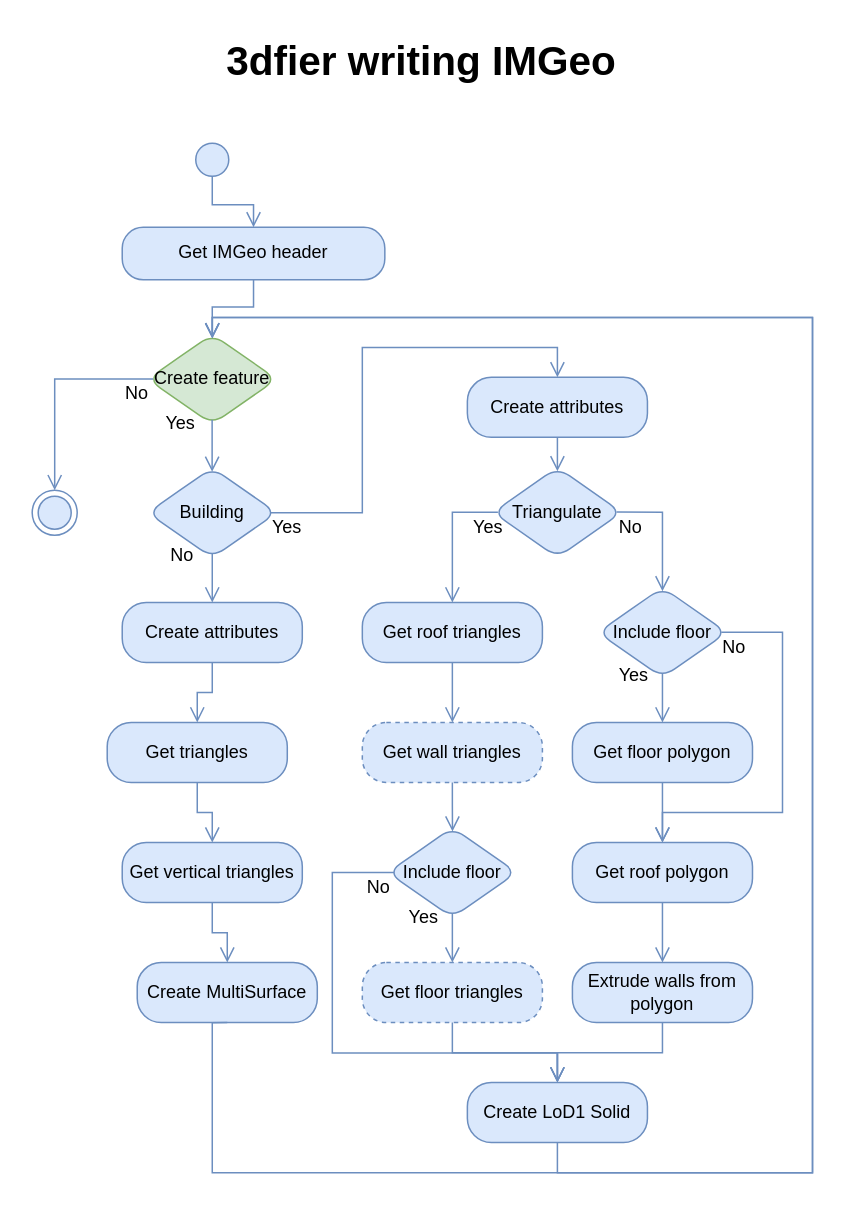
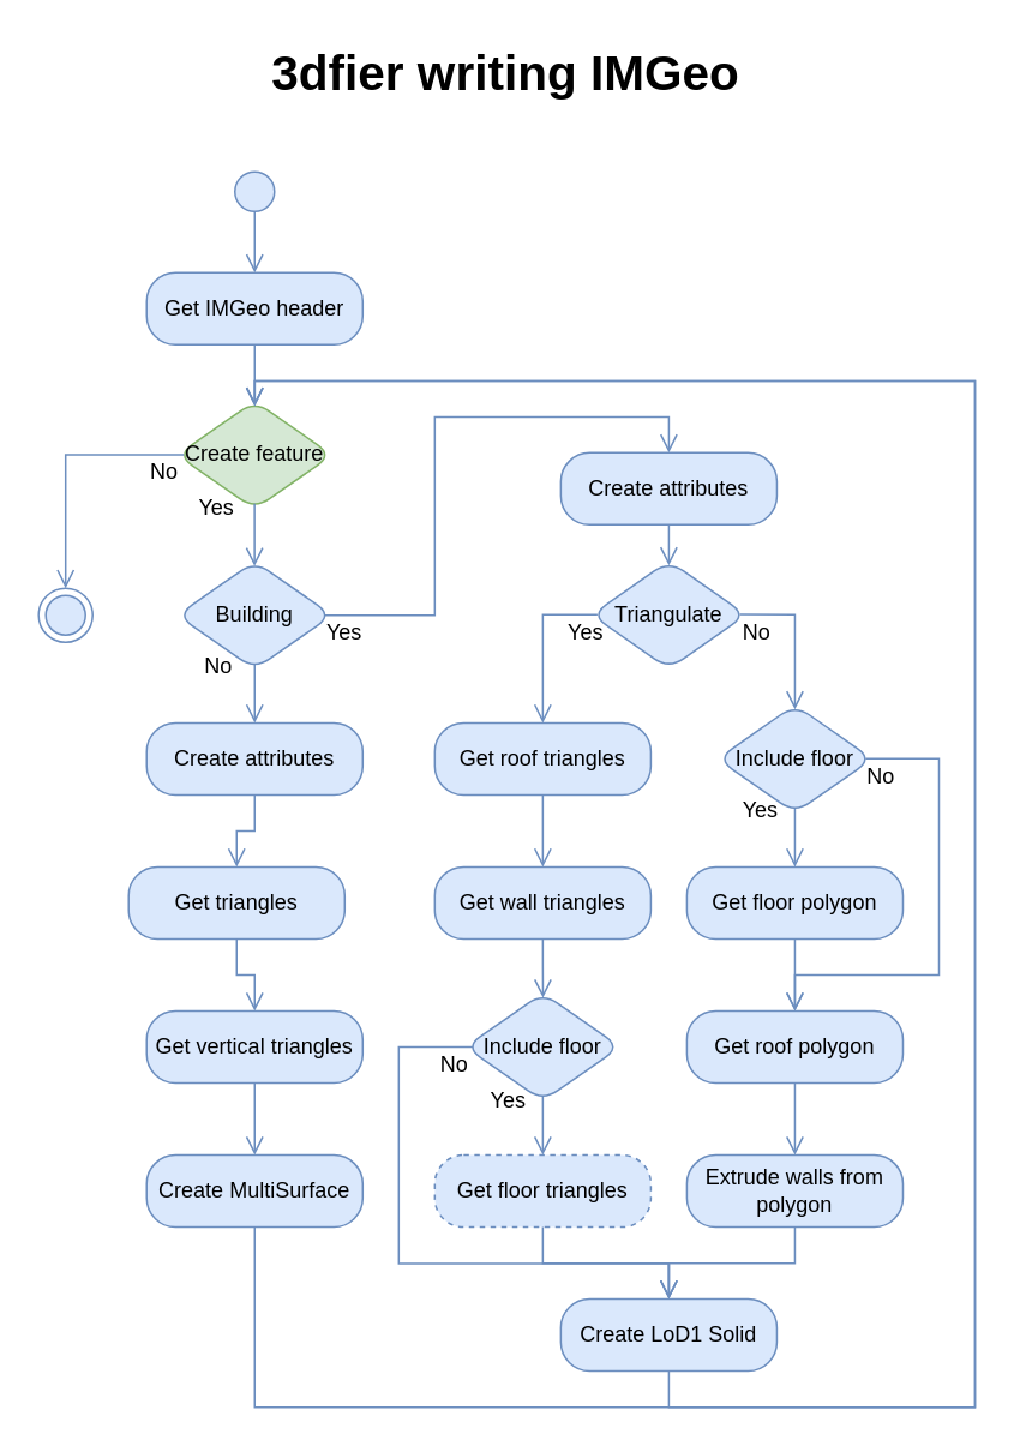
  <mxCell id="0" />
  <mxCell id="1" parent="0" />
  <mxCell id="2" value="Create feature" style="rhombus;whiteSpace=wrap;html=1;fillColor=#d5e8d4;strokeColor=#82b366;rounded=1;shadow=0;strokeWidth=1;perimeterSpacing=0;" parent="1" vertex="1"><mxGeometry x="97.9" y="222.2" width="86" height="60" as="geometry" /></mxCell>
  <mxCell id="3" value="No" style="text;html=1;strokeColor=none;fillColor=none;align=center;verticalAlign=middle;whiteSpace=wrap;rounded=0;" parent="1" vertex="1"><mxGeometry x="70.61" y="252.2" width="40" height="20" as="geometry" /></mxCell>
  <mxCell id="4" value="Yes" style="text;html=1;strokeColor=none;fillColor=none;align=center;verticalAlign=middle;whiteSpace=wrap;rounded=0;" parent="1" vertex="1"><mxGeometry x="100.42" y="272.2" width="40" height="20" as="geometry" /></mxCell>
  <mxCell id="5" value="Create attributes" style="rounded=1;whiteSpace=wrap;html=1;arcSize=40;fillColor=#dae8fc;strokeColor=#6c8ebf;shadow=0;" parent="1" vertex="1"><mxGeometry x="80.9" y="400.95" width="120" height="40" as="geometry" /></mxCell>
  <mxCell id="6" value="" style="edgeStyle=orthogonalEdgeStyle;html=1;verticalAlign=bottom;endArrow=open;endSize=8;strokeColor=#6c8ebf;fillColor=#dae8fc;shadow=0;rounded=0;entryX=0.5;entryY=0;entryDx=0;entryDy=0;exitX=0.5;exitY=1;exitDx=0;exitDy=0;" parent="1" source="5" target="30" edge="1"><mxGeometry relative="1" as="geometry"><mxPoint x="135.55" y="477.95" as="targetPoint" /><mxPoint x="135.55" y="437.95" as="sourcePoint" /><Array as="points" /></mxGeometry></mxCell>
  <mxCell id="7" value="" style="edgeStyle=orthogonalEdgeStyle;html=1;verticalAlign=bottom;endArrow=open;endSize=8;strokeColor=#6c8ebf;fillColor=#dae8fc;shadow=0;rounded=0;entryX=0.5;entryY=0;entryDx=0;entryDy=0;exitX=0.5;exitY=0.954;exitDx=0;exitDy=0;exitPerimeter=0;" parent="1" source="12" target="5" edge="1"><mxGeometry relative="1" as="geometry"><mxPoint x="135.55" y="398.18" as="targetPoint" /><mxPoint x="145.55" y="367.18" as="sourcePoint" /><Array as="points" /></mxGeometry></mxCell>
  <mxCell id="8" value="" style="edgeStyle=orthogonalEdgeStyle;html=1;verticalAlign=bottom;endArrow=open;endSize=8;strokeColor=#6c8ebf;fillColor=#dae8fc;shadow=0;exitX=0.5;exitY=0.861;exitDx=0;exitDy=0;rounded=0;exitPerimeter=0;entryX=0.5;entryY=0;entryDx=0;entryDy=0;" parent="1" source="37" target="9" edge="1"><mxGeometry relative="1" as="geometry"><mxPoint x="135.757" y="153.441" as="targetPoint" /><mxPoint x="140.9" y="118.55" as="sourcePoint" /></mxGeometry></mxCell>
- <mxCell id="9" value="Get IMGeo header" style="rounded=1;whiteSpace=wrap;html=1;arcSize=40;fillColor=#dae8fc;strokeColor=#6c8ebf;shadow=0;" parent="1" vertex="1"><mxGeometry x="80.9" y="150.95" width="175" height="35" as="geometry" /></mxCell>
+ <mxCell id="9" value="Get IMGeo header" style="rounded=1;whiteSpace=wrap;html=1;arcSize=40;fillColor=#dae8fc;strokeColor=#6c8ebf;shadow=0;" parent="1" vertex="1"><mxGeometry x="80.9" y="150.95" width="120" height="40" as="geometry" /></mxCell>
  <mxCell id="10" value="" style="edgeStyle=orthogonalEdgeStyle;html=1;verticalAlign=bottom;endArrow=open;endSize=8;strokeColor=#6c8ebf;fillColor=#dae8fc;shadow=0;rounded=0;exitX=0.5;exitY=1;exitDx=0;exitDy=0;entryX=0.5;entryY=0.049;entryDx=0;entryDy=0;entryPerimeter=0;" parent="1" source="9" target="2" edge="1"><mxGeometry relative="1" as="geometry"><mxPoint x="135.55" y="224.97" as="targetPoint" /><mxPoint x="135.55" y="162.45" as="sourcePoint" /><Array as="points" /></mxGeometry></mxCell>
  <mxCell id="11" value="" style="edgeStyle=orthogonalEdgeStyle;html=1;verticalAlign=bottom;endArrow=open;endSize=8;strokeColor=#6c8ebf;fillColor=#dae8fc;shadow=0;rounded=0;exitX=0.042;exitY=0.499;exitDx=0;exitDy=0;exitPerimeter=0;entryX=0.5;entryY=0;entryDx=0;entryDy=0;" parent="1" source="2" target="36" edge="1"><mxGeometry relative="1" as="geometry"><mxPoint x="0.9" y="330.95" as="targetPoint" /><mxPoint x="174.938" y="333.2" as="sourcePoint" /><Array as="points"><mxPoint x="35.9" y="251.95" /></Array></mxGeometry></mxCell>
  <mxCell id="12" value="Building" style="rhombus;whiteSpace=wrap;html=1;fillColor=#dae8fc;strokeColor=#6c8ebf;rounded=1;shadow=0;strokeWidth=1;perimeterSpacing=0;" parent="1" vertex="1"><mxGeometry x="97.9" y="311.18" width="86" height="60" as="geometry" /></mxCell>
  <mxCell id="13" value="No" style="text;html=1;strokeColor=none;fillColor=none;align=center;verticalAlign=middle;whiteSpace=wrap;rounded=0;" parent="1" vertex="1"><mxGeometry x="100.57" y="360.18" width="40" height="20" as="geometry" /></mxCell>
  <mxCell id="14" value="Yes" style="text;html=1;strokeColor=none;fillColor=none;align=center;verticalAlign=middle;whiteSpace=wrap;rounded=0;" parent="1" vertex="1"><mxGeometry x="170.55" y="341.18" width="40" height="20" as="geometry" /></mxCell>
  <mxCell id="15" value="" style="edgeStyle=orthogonalEdgeStyle;html=1;verticalAlign=bottom;endArrow=open;endSize=8;strokeColor=#6c8ebf;fillColor=#dae8fc;shadow=0;rounded=0;entryX=0.5;entryY=0;entryDx=0;entryDy=0;exitX=0.5;exitY=0.952;exitDx=0;exitDy=0;exitPerimeter=0;" parent="1" source="16" target="19" edge="1"><mxGeometry relative="1" as="geometry"><mxPoint x="305.61" y="811.95" as="targetPoint" /><mxPoint x="305.696" y="700.73" as="sourcePoint" /><Array as="points" /></mxGeometry></mxCell>
  <mxCell id="16" value="Include floor" style="rhombus;whiteSpace=wrap;html=1;fillColor=#dae8fc;strokeColor=#6c8ebf;rounded=1;shadow=0;strokeWidth=1;perimeterSpacing=0;" parent="1" vertex="1"><mxGeometry x="257.9" y="550.95" width="86" height="60" as="geometry" /></mxCell>
  <mxCell id="17" value="No" style="text;html=1;strokeColor=none;fillColor=none;align=center;verticalAlign=middle;whiteSpace=wrap;rounded=0;" parent="1" vertex="1"><mxGeometry x="231.9" y="580.95" width="40" height="20" as="geometry" /></mxCell>
  <mxCell id="18" value="Yes" style="text;html=1;strokeColor=none;fillColor=none;align=center;verticalAlign=middle;whiteSpace=wrap;rounded=0;" parent="1" vertex="1"><mxGeometry x="261.61" y="600.95" width="40" height="20" as="geometry" /></mxCell>
  <mxCell id="19" value="Get floor triangles" style="rounded=1;whiteSpace=wrap;html=1;arcSize=40;fillColor=#dae8fc;strokeColor=#6c8ebf;shadow=0;dashed=1;" parent="1" vertex="1"><mxGeometry x="240.9" y="640.95" width="120" height="40" as="geometry" /></mxCell>
  <mxCell id="20" value="" style="edgeStyle=orthogonalEdgeStyle;html=1;verticalAlign=bottom;endArrow=open;endSize=8;strokeColor=#6c8ebf;fillColor=#dae8fc;shadow=0;rounded=0;exitX=0.5;exitY=1;exitDx=0;exitDy=0;entryX=0.5;entryY=0;entryDx=0;entryDy=0;" parent="1" source="19" target="26" edge="1"><mxGeometry relative="1" as="geometry"><mxPoint x="215.61" y="-9.05" as="targetPoint" /><mxPoint x="305.61" y="450.95" as="sourcePoint" /><Array as="points"><mxPoint x="300.9" y="700.95" /><mxPoint x="370.9" y="700.95" /></Array></mxGeometry></mxCell>
  <mxCell id="21" value="" style="edgeStyle=orthogonalEdgeStyle;html=1;verticalAlign=bottom;endArrow=open;endSize=8;strokeColor=#6c8ebf;fillColor=#dae8fc;shadow=0;rounded=0;exitX=0.95;exitY=0.5;exitDx=0;exitDy=0;exitPerimeter=0;entryX=0.5;entryY=0;entryDx=0;entryDy=0;" parent="1" source="12" target="29" edge="1"><mxGeometry relative="1" as="geometry"><mxPoint x="295.61" y="310.95" as="targetPoint" /><mxPoint x="195.55" y="441.2" as="sourcePoint" /><Array as="points"><mxPoint x="240.9" y="340.95" /><mxPoint x="240.9" y="230.95" /><mxPoint x="370.9" y="230.95" /></Array></mxGeometry></mxCell>
  <mxCell id="22" value="Get roof triangles" style="rounded=1;whiteSpace=wrap;html=1;arcSize=40;fillColor=#dae8fc;strokeColor=#6c8ebf;shadow=0;" parent="1" vertex="1"><mxGeometry x="240.9" y="400.95" width="120" height="40" as="geometry" /></mxCell>
  <mxCell id="23" value="" style="edgeStyle=orthogonalEdgeStyle;html=1;verticalAlign=bottom;endArrow=open;endSize=8;strokeColor=#6c8ebf;fillColor=#dae8fc;shadow=0;rounded=0;entryX=0.5;entryY=0;entryDx=0;entryDy=0;exitX=0.5;exitY=1;exitDx=0;exitDy=0;" parent="1" source="22" target="24" edge="1"><mxGeometry relative="1" as="geometry"><mxPoint x="305.61" y="480.95" as="targetPoint" /><mxPoint x="305.61" y="440.95" as="sourcePoint" /><Array as="points" /></mxGeometry></mxCell>
- <mxCell id="24" value="Get wall triangles" style="rounded=1;whiteSpace=wrap;html=1;arcSize=40;fillColor=#dae8fc;strokeColor=#6c8ebf;shadow=0;dashed=1;" parent="1" vertex="1"><mxGeometry x="240.9" y="480.95" width="120" height="40" as="geometry" /></mxCell>
+ <mxCell id="24" value="Get wall triangles" style="rounded=1;whiteSpace=wrap;html=1;arcSize=40;fillColor=#dae8fc;strokeColor=#6c8ebf;shadow=0;" parent="1" vertex="1"><mxGeometry x="240.9" y="480.95" width="120" height="40" as="geometry" /></mxCell>
  <mxCell id="25" value="" style="edgeStyle=orthogonalEdgeStyle;html=1;verticalAlign=bottom;endArrow=open;endSize=8;strokeColor=#6c8ebf;fillColor=#dae8fc;shadow=0;rounded=0;entryX=0.501;entryY=0.045;entryDx=0;entryDy=0;exitX=0.5;exitY=1;exitDx=0;exitDy=0;entryPerimeter=0;" parent="1" source="24" target="16" edge="1"><mxGeometry relative="1" as="geometry"><mxPoint x="300.9" y="563.95" as="targetPoint" /><mxPoint x="305.61" y="520.95" as="sourcePoint" /><Array as="points" /></mxGeometry></mxCell>
  <mxCell id="26" value="Create LoD1 Solid" style="rounded=1;whiteSpace=wrap;html=1;arcSize=40;fillColor=#dae8fc;strokeColor=#6c8ebf;shadow=0;" parent="1" vertex="1"><mxGeometry x="310.9" y="720.85" width="120" height="40" as="geometry" /></mxCell>
  <mxCell id="27" value="" style="edgeStyle=orthogonalEdgeStyle;html=1;verticalAlign=bottom;endArrow=open;endSize=8;strokeColor=#6c8ebf;fillColor=#dae8fc;shadow=0;rounded=0;exitX=0.5;exitY=1;exitDx=0;exitDy=0;entryX=0.5;entryY=0.046;entryDx=0;entryDy=0;entryPerimeter=0;" parent="1" source="26" target="2" edge="1"><mxGeometry relative="1" as="geometry"><mxPoint x="180.9" y="220.95" as="targetPoint" /><mxPoint x="295.61" y="927.7" as="sourcePoint" /><Array as="points"><mxPoint x="370.9" y="780.95" /><mxPoint x="540.9" y="780.95" /><mxPoint x="540.9" y="210.95" /><mxPoint x="140.9" y="210.95" /></Array></mxGeometry></mxCell>
  <mxCell id="28" value="" style="edgeStyle=orthogonalEdgeStyle;html=1;verticalAlign=bottom;endArrow=open;endSize=8;strokeColor=#6c8ebf;fillColor=#dae8fc;shadow=0;rounded=0;entryX=0.499;entryY=0.046;entryDx=0;entryDy=0;exitX=0.499;exitY=0.951;exitDx=0;exitDy=0;exitPerimeter=0;entryPerimeter=0;" parent="1" source="2" target="12" edge="1"><mxGeometry relative="1" as="geometry"><mxPoint x="-199.51" y="522.45" as="targetPoint" /><mxPoint x="145.55" y="282.2" as="sourcePoint" /></mxGeometry></mxCell>
  <mxCell id="29" value="Create attributes" style="rounded=1;whiteSpace=wrap;html=1;arcSize=40;fillColor=#dae8fc;strokeColor=#6c8ebf;shadow=0;" parent="1" vertex="1"><mxGeometry x="310.9" y="250.95" width="120" height="40" as="geometry" /></mxCell>
  <mxCell id="30" value="Get triangles" style="rounded=1;whiteSpace=wrap;html=1;arcSize=40;fillColor=#dae8fc;strokeColor=#6c8ebf;shadow=0;" parent="1" vertex="1"><mxGeometry x="70.9" y="480.95" width="120" height="40" as="geometry" /></mxCell>
  <mxCell id="31" value="" style="edgeStyle=orthogonalEdgeStyle;html=1;verticalAlign=bottom;endArrow=open;endSize=8;strokeColor=#6c8ebf;fillColor=#dae8fc;shadow=0;rounded=0;entryX=0.5;entryY=0;entryDx=0;entryDy=0;exitX=0.5;exitY=1;exitDx=0;exitDy=0;" parent="1" source="30" target="32" edge="1"><mxGeometry relative="1" as="geometry"><mxPoint x="135.55" y="557.95" as="targetPoint" /><mxPoint x="135.55" y="517.95" as="sourcePoint" /><Array as="points" /></mxGeometry></mxCell>
  <mxCell id="32" value="Get vertical triangles" style="rounded=1;whiteSpace=wrap;html=1;arcSize=40;fillColor=#dae8fc;strokeColor=#6c8ebf;shadow=0;" parent="1" vertex="1"><mxGeometry x="80.9" y="560.95" width="120" height="40" as="geometry" /></mxCell>
  <mxCell id="33" value="" style="edgeStyle=orthogonalEdgeStyle;html=1;verticalAlign=bottom;endArrow=open;endSize=8;strokeColor=#6c8ebf;fillColor=#dae8fc;shadow=0;rounded=0;entryX=0.5;entryY=0;entryDx=0;entryDy=0;exitX=0.5;exitY=1;exitDx=0;exitDy=0;" parent="1" source="32" target="34" edge="1"><mxGeometry relative="1" as="geometry"><mxPoint x="135.55" y="637.7" as="targetPoint" /><mxPoint x="135.55" y="597.7" as="sourcePoint" /><Array as="points" /></mxGeometry></mxCell>
- <mxCell id="34" value="Create MultiSurface" style="rounded=1;whiteSpace=wrap;html=1;arcSize=40;fillColor=#dae8fc;strokeColor=#6c8ebf;shadow=0;" parent="1" vertex="1"><mxGeometry x="90.9" y="640.95" width="120" height="40" as="geometry" /></mxCell>
+ <mxCell id="34" value="Create MultiSurface" style="rounded=1;whiteSpace=wrap;html=1;arcSize=40;fillColor=#dae8fc;strokeColor=#6c8ebf;shadow=0;" parent="1" vertex="1"><mxGeometry x="80.9" y="640.95" width="120" height="40" as="geometry" /></mxCell>
  <mxCell id="35" value="" style="edgeStyle=orthogonalEdgeStyle;html=1;verticalAlign=bottom;endArrow=open;endSize=8;strokeColor=#6c8ebf;fillColor=#dae8fc;shadow=0;rounded=0;exitX=0.5;exitY=1;exitDx=0;exitDy=0;entryX=0.501;entryY=0.044;entryDx=0;entryDy=0;entryPerimeter=0;" parent="1" source="34" target="2" edge="1"><mxGeometry relative="1" as="geometry"><mxPoint x="455.61" y="260.95" as="targetPoint" /><mxPoint x="135.55" y="677.95" as="sourcePoint" /><Array as="points"><mxPoint x="140.9" y="780.95" /><mxPoint x="540.9" y="780.95" /><mxPoint x="540.9" y="210.95" /><mxPoint x="140.9" y="210.95" /></Array></mxGeometry></mxCell>
  <mxCell id="36" value="" style="ellipse;html=1;shape=endState;fillColor=#dae8fc;strokeColor=#6c8ebf;rounded=1;shadow=0;" parent="1" vertex="1"><mxGeometry x="20.9" y="326.18" width="30" height="30" as="geometry" /></mxCell>
  <mxCell id="37" value="" style="ellipse;html=1;shape=startState;fillColor=#dae8fc;strokeColor=#6c8ebf;shadow=0;" parent="1" vertex="1"><mxGeometry x="125.9" y="90.95" width="30" height="30" as="geometry" /></mxCell>
  <mxCell id="38" value="" style="edgeStyle=orthogonalEdgeStyle;html=1;verticalAlign=bottom;endArrow=open;endSize=8;strokeColor=#6c8ebf;fillColor=#dae8fc;shadow=0;rounded=0;entryX=0.5;entryY=0;entryDx=0;entryDy=0;exitX=0.049;exitY=0.499;exitDx=0;exitDy=0;exitPerimeter=0;" parent="1" source="16" target="26" edge="1"><mxGeometry relative="1" as="geometry"><mxPoint x="150.986" y="65.07" as="targetPoint" /><mxPoint x="340.9" y="471.18" as="sourcePoint" /><Array as="points"><mxPoint x="220.9" y="581.18" /><mxPoint x="220.9" y="701.18" /><mxPoint x="370.9" y="701.18" /></Array></mxGeometry></mxCell>
  <mxCell id="39" value="Triangulate" style="rhombus;whiteSpace=wrap;html=1;fillColor=#dae8fc;strokeColor=#6c8ebf;rounded=1;shadow=0;strokeWidth=1;perimeterSpacing=0;" parent="1" vertex="1"><mxGeometry x="327.9" y="310.95" width="86" height="60" as="geometry" /></mxCell>
  <mxCell id="40" value="No" style="text;html=1;strokeColor=none;fillColor=none;align=center;verticalAlign=middle;whiteSpace=wrap;rounded=0;" parent="1" vertex="1"><mxGeometry x="399.9" y="340.95" width="40" height="20" as="geometry" /></mxCell>
  <mxCell id="41" value="Yes" style="text;html=1;strokeColor=none;fillColor=none;align=center;verticalAlign=middle;whiteSpace=wrap;rounded=0;" parent="1" vertex="1"><mxGeometry x="304.9" y="340.95" width="40" height="20" as="geometry" /></mxCell>
  <mxCell id="42" value="" style="edgeStyle=orthogonalEdgeStyle;html=1;verticalAlign=bottom;endArrow=open;endSize=8;strokeColor=#6c8ebf;fillColor=#dae8fc;shadow=0;rounded=0;exitX=0.039;exitY=0.499;exitDx=0;exitDy=0;entryX=0.5;entryY=0;entryDx=0;entryDy=0;exitPerimeter=0;" parent="1" source="39" target="22" edge="1"><mxGeometry relative="1" as="geometry"><mxPoint x="300.84" y="403.84" as="targetPoint" /><mxPoint x="300.84" y="370.84" as="sourcePoint" /><Array as="points"><mxPoint x="300.9" y="340.95" /></Array></mxGeometry></mxCell>
  <mxCell id="43" value="" style="edgeStyle=orthogonalEdgeStyle;html=1;verticalAlign=bottom;endArrow=open;endSize=8;strokeColor=#6c8ebf;fillColor=#dae8fc;shadow=0;rounded=0;entryX=0.5;entryY=0.043;entryDx=0;entryDy=0;exitX=0.958;exitY=0.497;exitDx=0;exitDy=0;exitPerimeter=0;entryPerimeter=0;" parent="1" source="39" target="45" edge="1"><mxGeometry relative="1" as="geometry"><mxPoint x="440.9" y="400.95" as="targetPoint" /><mxPoint x="445.61" y="440.95" as="sourcePoint" /><Array as="points"><mxPoint x="440.9" y="340.95" /></Array></mxGeometry></mxCell>
  <mxCell id="44" value="" style="edgeStyle=orthogonalEdgeStyle;html=1;verticalAlign=bottom;endArrow=open;endSize=8;strokeColor=#6c8ebf;fillColor=#dae8fc;shadow=0;rounded=0;entryX=0.5;entryY=0;entryDx=0;entryDy=0;exitX=0.5;exitY=0.952;exitDx=0;exitDy=0;exitPerimeter=0;" parent="1" source="45" edge="1"><mxGeometry relative="1" as="geometry"><mxPoint x="440.9" y="480.95" as="targetPoint" /><mxPoint x="445.696" y="540.73" as="sourcePoint" /><Array as="points" /></mxGeometry></mxCell>
  <mxCell id="45" value="Include floor" style="rhombus;whiteSpace=wrap;html=1;fillColor=#dae8fc;strokeColor=#6c8ebf;rounded=1;shadow=0;strokeWidth=1;perimeterSpacing=0;" parent="1" vertex="1"><mxGeometry x="397.9" y="390.95" width="86" height="60" as="geometry" /></mxCell>
  <mxCell id="46" value="No" style="text;html=1;strokeColor=none;fillColor=none;align=center;verticalAlign=middle;whiteSpace=wrap;rounded=0;" parent="1" vertex="1"><mxGeometry x="468.9" y="420.95" width="40" height="20" as="geometry" /></mxCell>
  <mxCell id="47" value="Yes" style="text;html=1;strokeColor=none;fillColor=none;align=center;verticalAlign=middle;whiteSpace=wrap;rounded=0;" parent="1" vertex="1"><mxGeometry x="401.61" y="439.95" width="40" height="20" as="geometry" /></mxCell>
  <mxCell id="48" value="Get floor polygon" style="rounded=1;whiteSpace=wrap;html=1;arcSize=40;fillColor=#dae8fc;strokeColor=#6c8ebf;shadow=0;" parent="1" vertex="1"><mxGeometry x="380.9" y="480.95" width="120" height="40" as="geometry" /></mxCell>
  <mxCell id="49" value="" style="edgeStyle=orthogonalEdgeStyle;html=1;verticalAlign=bottom;endArrow=open;endSize=8;strokeColor=#6c8ebf;fillColor=#dae8fc;shadow=0;rounded=0;exitX=0.5;exitY=1;exitDx=0;exitDy=0;entryX=0.5;entryY=0;entryDx=0;entryDy=0;" parent="1" source="48" edge="1"><mxGeometry relative="1" as="geometry"><mxPoint x="440.9" y="560.95" as="targetPoint" /><mxPoint x="445.61" y="290.95" as="sourcePoint" /><Array as="points"><mxPoint x="440.9" y="550.95" /><mxPoint x="440.9" y="550.95" /></Array></mxGeometry></mxCell>
  <mxCell id="50" value="Get roof polygon" style="rounded=1;whiteSpace=wrap;html=1;arcSize=40;fillColor=#dae8fc;strokeColor=#6c8ebf;shadow=0;" parent="1" vertex="1"><mxGeometry x="380.9" y="560.95" width="120" height="40" as="geometry" /></mxCell>
  <mxCell id="51" value="" style="edgeStyle=orthogonalEdgeStyle;html=1;verticalAlign=bottom;endArrow=open;endSize=8;strokeColor=#6c8ebf;fillColor=#dae8fc;shadow=0;rounded=0;exitX=0.5;exitY=1;exitDx=0;exitDy=0;entryX=0.5;entryY=0;entryDx=0;entryDy=0;" parent="1" source="50" edge="1"><mxGeometry relative="1" as="geometry"><mxPoint x="440.9" y="640.95" as="targetPoint" /><mxPoint x="445.61" y="370.95" as="sourcePoint" /><Array as="points"><mxPoint x="440.9" y="630.95" /><mxPoint x="440.9" y="630.95" /></Array></mxGeometry></mxCell>
  <mxCell id="52" value="Extrude walls from polygon" style="rounded=1;whiteSpace=wrap;html=1;arcSize=40;fillColor=#dae8fc;strokeColor=#6c8ebf;shadow=0;" parent="1" vertex="1"><mxGeometry x="380.9" y="640.95" width="120" height="40" as="geometry" /></mxCell>
  <mxCell id="53" value="" style="edgeStyle=orthogonalEdgeStyle;html=1;verticalAlign=bottom;endArrow=open;endSize=8;strokeColor=#6c8ebf;fillColor=#dae8fc;shadow=0;rounded=0;exitX=0.5;exitY=1;exitDx=0;exitDy=0;entryX=0.5;entryY=0;entryDx=0;entryDy=0;" parent="1" source="52" target="26" edge="1"><mxGeometry relative="1" as="geometry"><mxPoint x="440.9" y="720.95" as="targetPoint" /><mxPoint x="445.61" y="450.95" as="sourcePoint" /><Array as="points"><mxPoint x="440.9" y="700.95" /><mxPoint x="370.9" y="700.95" /></Array></mxGeometry></mxCell>
  <mxCell id="54" value="" style="edgeStyle=orthogonalEdgeStyle;html=1;verticalAlign=bottom;endArrow=open;endSize=8;strokeColor=#6c8ebf;fillColor=#dae8fc;shadow=0;rounded=0;entryX=0.5;entryY=0;entryDx=0;entryDy=0;exitX=0.956;exitY=0.499;exitDx=0;exitDy=0;exitPerimeter=0;" parent="1" source="45" target="50" edge="1"><mxGeometry relative="1" as="geometry"><mxPoint x="450.9" y="490.95" as="targetPoint" /><mxPoint x="450.9" y="458.07" as="sourcePoint" /><Array as="points"><mxPoint x="520.9" y="420.95" /><mxPoint x="520.9" y="540.95" /><mxPoint x="440.9" y="540.95" /></Array></mxGeometry></mxCell>
  <mxCell id="55" value="" style="edgeStyle=orthogonalEdgeStyle;html=1;verticalAlign=bottom;endArrow=open;endSize=8;strokeColor=#6c8ebf;fillColor=#dae8fc;shadow=0;rounded=0;exitX=0.5;exitY=1;exitDx=0;exitDy=0;entryX=0.5;entryY=0.044;entryDx=0;entryDy=0;entryPerimeter=0;" parent="1" source="29" target="39" edge="1"><mxGeometry relative="1" as="geometry"><mxPoint x="420.9" y="310.95" as="targetPoint" /><mxPoint x="310.9" y="450.95" as="sourcePoint" /><Array as="points" /></mxGeometry></mxCell>
  <mxCell id="56" value="3dfier writing IMGeo" style="text;strokeColor=none;fillColor=none;html=1;fontSize=27;fontStyle=1;verticalAlign=middle;align=center;rounded=0;shadow=0;" parent="1" vertex="1"><mxGeometry x="120.9" y="20.95" width="319" height="40" as="geometry" /></mxCell>
